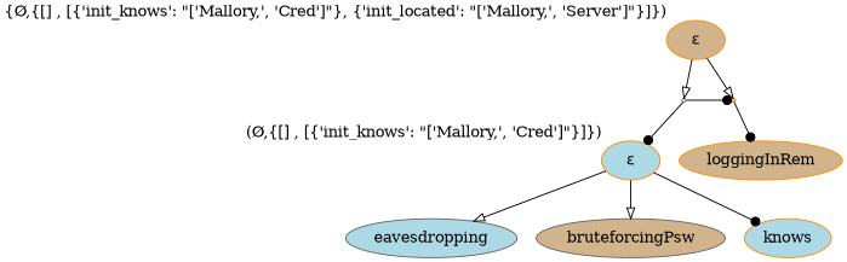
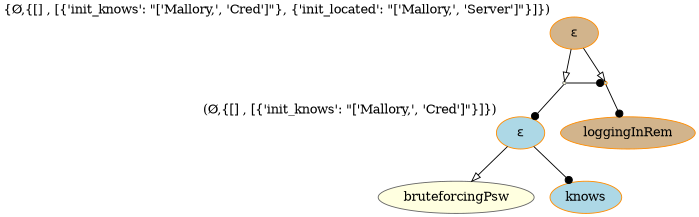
  digraph {
    node [color=darkorange fillcolor=lightblue style=filled]
    edge [arrowhead=onormal]
    n1 [fillcolor=tan label="ε" xlabel="{Ø,{[] , [{'init_knows': \"['Mallory,', 'Cred']\"}, {'init_located': \"['Mallory,', 'Server']\"}]})"]
    "SAND1,0" [color=gray40 fillcolor=lightyellow shape=point]
    "SAND1,1" [shape=point]
    n4 [label="ε" xlabel="(Ø,{[] , [{'init_knows': \"['Mallory,', 'Cred']\"}]})"]
    n5 [fillcolor=tan label=loggingInRem]
-   n6 [color=gray40 label=eavesdropping]
-   n7 [color=gray40 fillcolor=tan label=bruteforcingPsw]
+   n7 [color=gray40 fillcolor=lightyellow label=bruteforcingPsw]
    n8 [label=knows]
    n1 -> "SAND1,0"
    n1 -> "SAND1,1"
    "SAND1,0" -> "SAND1,1" [arrowhead=dot constraint=false]
    "SAND1,0" -> n4 [arrowhead=dot]
    "SAND1,1" -> n5 [arrowhead=dot]
-   n4 -> n6
    n4 -> n7
    n4 -> n8 [arrowhead=dot]
  }
